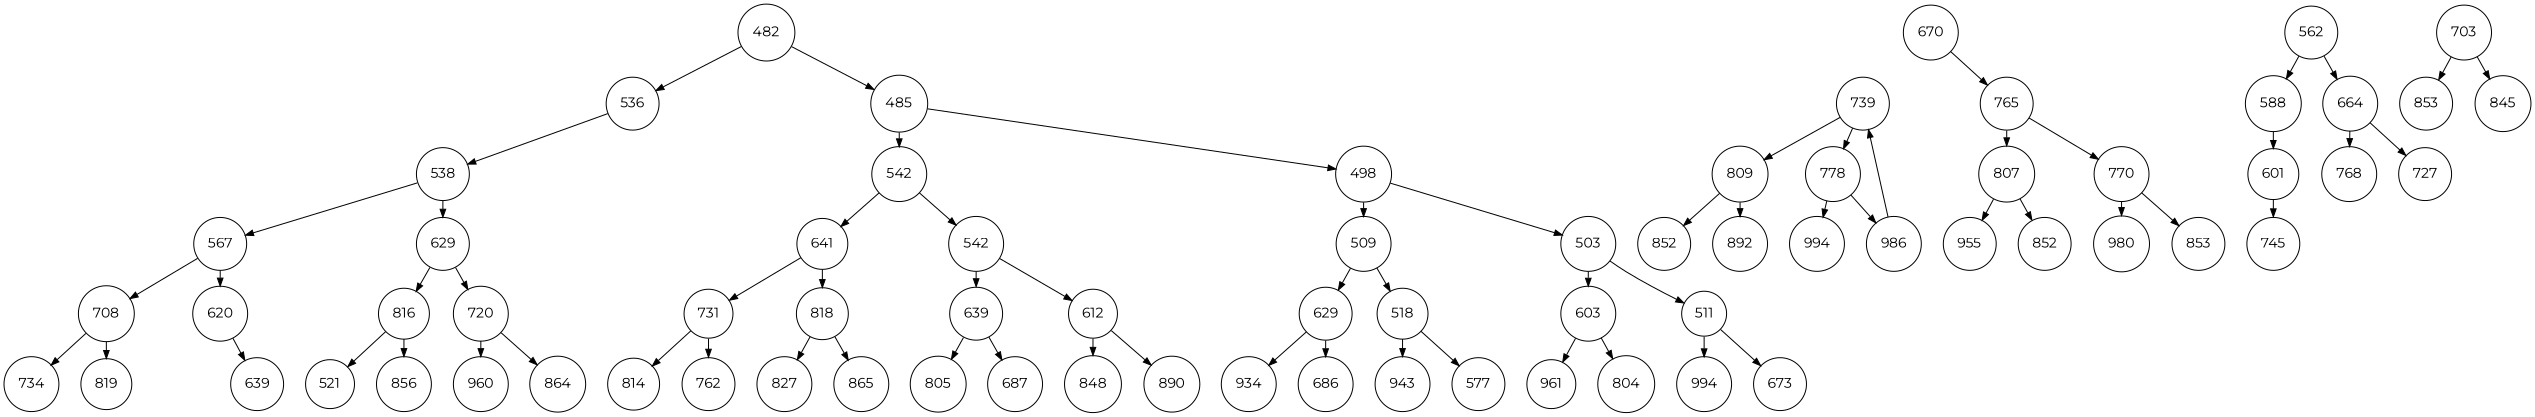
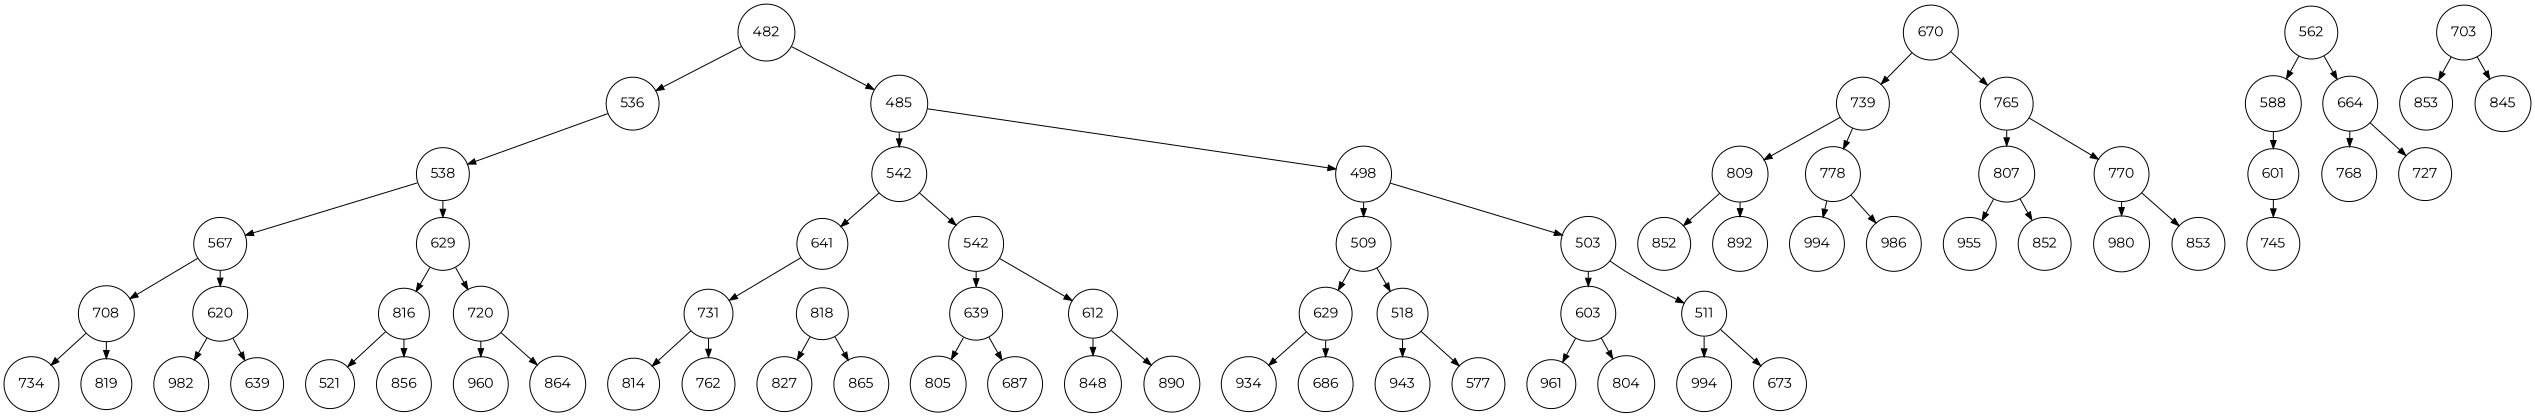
  digraph {
    fontname=Montserrat
    nodesep=0.3
    ranksep=0.2
    node [fontname=Montserrat shape=circle]
    edge [arrowsize=0.8 fontname=Montserrat]
    n1 [label=482]
    n2 [label=536]
    n3 [label=485]
    n4 [label=538]
    n5 [label=542]
    n6 [label=498]
    n7 [label=567]
    n8 [label=629]
    n9 [label=641]
    n10 [label=542]
    n11 [label=509]
    n12 [label=503]
    n13 [label=670]
    n14 [label=739]
    n15 [label=765]
    n16 [label=562]
    n17 [label=588]
    n18 [label=664]
    n19 [label=708]
    n20 [label=620]
    n21 [label=816]
    n22 [label=720]
    n23 [label=731]
    n24 [label=818]
    n25 [label=639]
    n26 [label=612]
    n27 [label=629]
    n28 [label=518]
    n29 [label=603]
    n30 [label=511]
    n31 [label=809]
    n32 [label=778]
    n33 [label=807]
    n34 [label=770]
    n35 [label=601]
    n36 [label=768]
    n37 [label=727]
    n38 [label=734]
    n39 [label=819]
+   n40 [label=982]
    n41 [label=639]
    n42 [label=521]
    n43 [label=856]
    n44 [label=960]
    n45 [label=864]
    n46 [label=814]
    n47 [label=762]
    n48 [label=827]
    n49 [label=865]
    n50 [label=805]
    n51 [label=687]
    n52 [label=848]
    n53 [label=890]
    n54 [label=934]
    n55 [label=686]
    n56 [label=943]
    n57 [label=577]
    n58 [label=961]
    n59 [label=804]
    n60 [label=994]
    n61 [label=673]
    n62 [label=852]
    n63 [label=892]
    n64 [label=994]
    n65 [label=986]
    n66 [label=955]
    n67 [label=852]
    n68 [label=980]
    n69 [label=853]
    n70 [label=703]
    n71 [label=853]
    n72 [label=845]
    n73 [label=745]
    n1 -> n2 [side=left]
    n1 -> n3
    n2 -> n4
    n3 -> n5 [side=left]
    n3 -> n6
    n4 -> n7 [side=left]
    n4 -> n8
    n5 -> n9 [side=left]
    n5 -> n10
    n6 -> n11 [side=left]
    n6 -> n12
    n7 -> n19 [side=left]
    n7 -> n20
    n8 -> n21 [side=left]
    n8 -> n22
    n9 -> n23 [side=left]
-   n9 -> n24
    n10 -> n25 [side=left]
    n10 -> n26
    n11 -> n27 [side=left]
    n11 -> n28
    n12 -> n29 [side=left]
    n12 -> n30
-   n65 -> n14 [side=left]
+   n13 -> n14 [side=left]
    n13 -> n15
    n14 -> n31 [side=left]
    n14 -> n32
    n15 -> n33 [side=left]
    n15 -> n34
    n16 -> n17 [side=left]
    n16 -> n18
    n17 -> n35
    n18 -> n36 [side=left]
    n18 -> n37
    n19 -> n38 [side=left]
    n19 -> n39
+   n20 -> n40 [side=left]
    n20 -> n41
    n21 -> n42 [side=left]
    n21 -> n43
    n22 -> n44 [side=left]
    n22 -> n45
    n23 -> n46 [side=left]
    n23 -> n47
    n24 -> n48 [side=left]
    n24 -> n49
    n25 -> n50 [side=left]
    n25 -> n51
    n26 -> n52 [side=left]
    n26 -> n53
    n27 -> n54 [side=left]
    n27 -> n55
    n28 -> n56 [side=left]
    n28 -> n57
    n29 -> n58 [side=left]
    n29 -> n59
    n30 -> n60 [side=left]
    n30 -> n61
    n31 -> n62 [side=left]
    n31 -> n63
    n32 -> n64 [side=left]
    n32 -> n65
    n33 -> n66 [side=left]
    n33 -> n67
    n34 -> n68 [side=left]
    n34 -> n69
    n35 -> n73 [side=left]
    n70 -> n71 [side=left]
    n70 -> n72
  }
